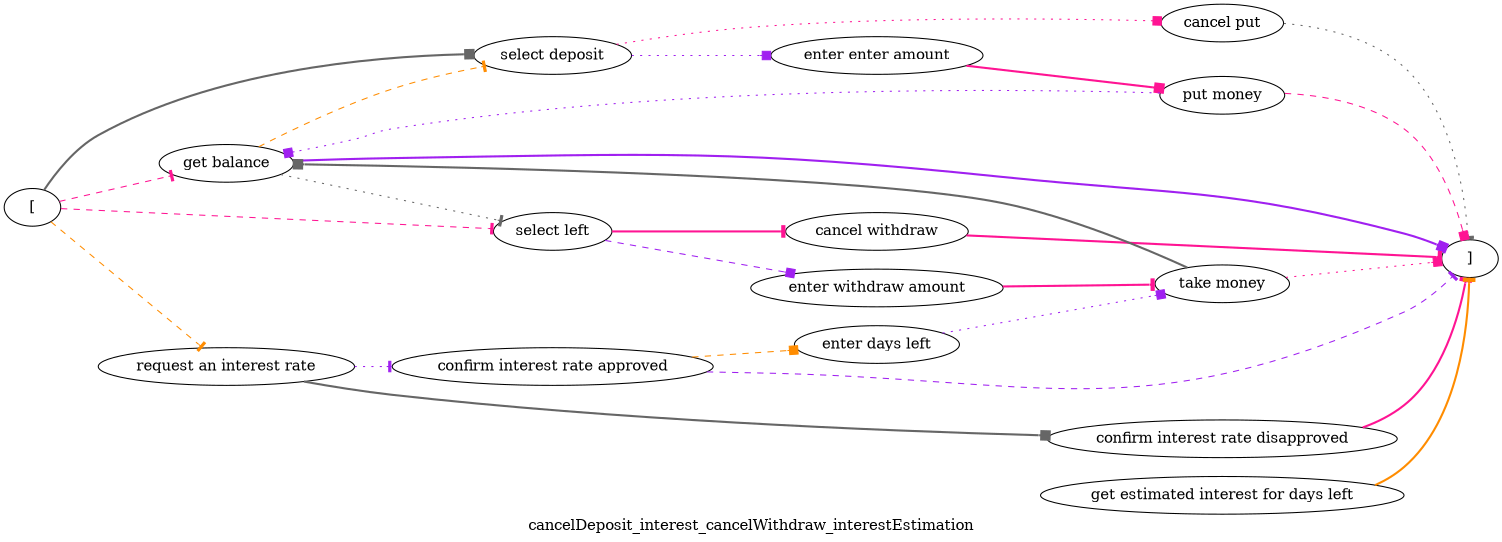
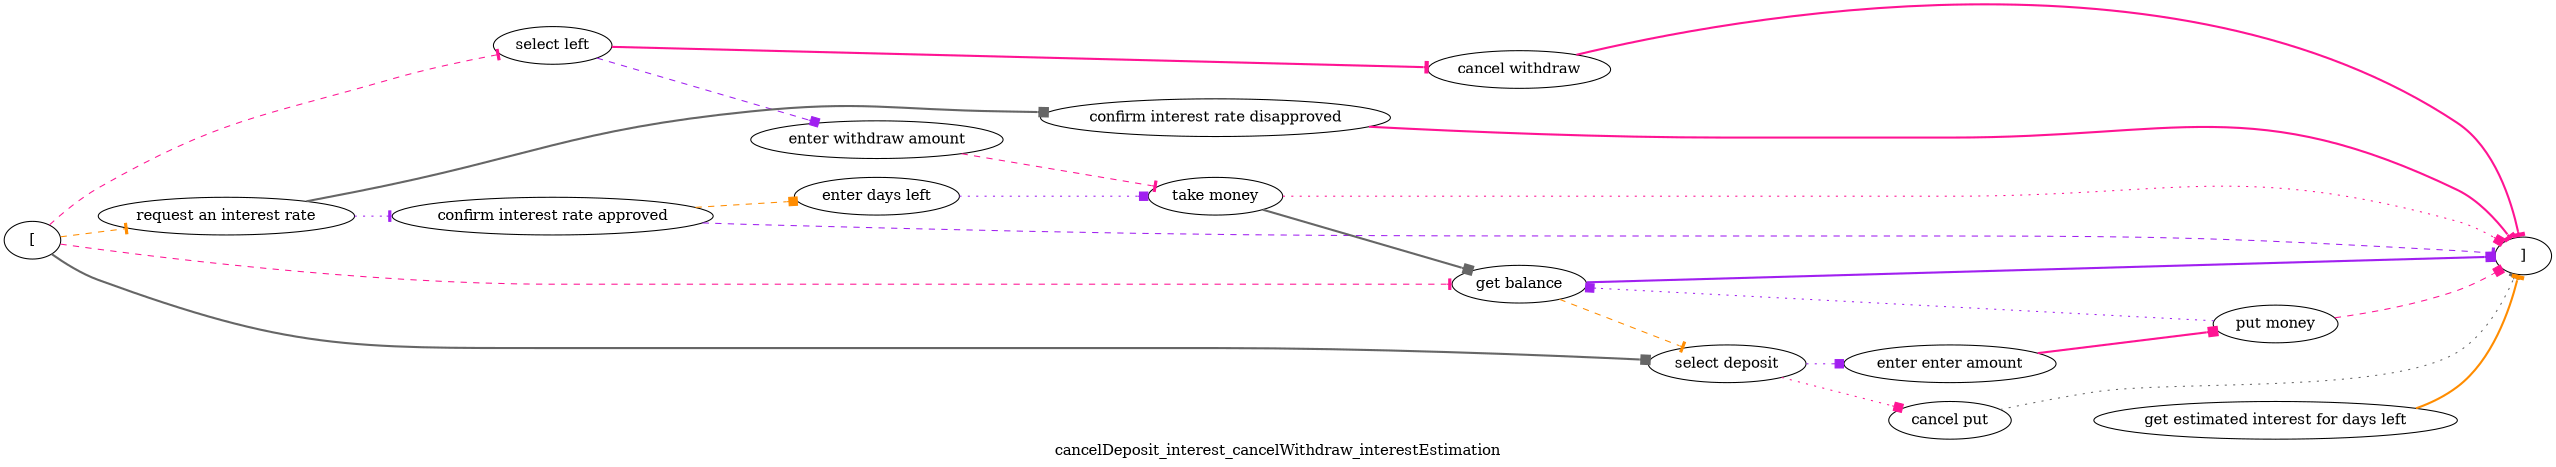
  digraph {
    label=cancelDeposit_interest_cancelWithdraw_interestEstimation
    rankdir=LR
    edge [arrowhead=box color=deeppink style=bold]
    n1 [label="get balance"]
    n2 [label="]"]
    n3 [label="select deposit"]
    n4 [label="select left"]
    n5 [label="enter enter amount"]
    n6 [label="cancel put"]
    n7 [label="enter withdraw amount"]
    n8 [label="cancel withdraw"]
    n9 [label="["]
    n10 [label="request an interest rate"]
    n11 [label="confirm interest rate approved"]
    n12 [label="confirm interest rate disapproved"]
    n13 [label="put money"]
    n14 [label="take money"]
    n15 [label="enter days left"]
    n16 [label="get estimated interest for days left"]
    n1 -> n2 [color=purple]
    n1 -> n3 [arrowhead=tee color=darkorange style=dashed]
-   n1 -> n4 [arrowhead=tee color=gray40 style=dotted]
    n3 -> n5 [color=purple style=dotted]
    n3 -> n6 [style=dotted]
    n4 -> n7 [color=purple style=dashed]
    n4 -> n8 [arrowhead=tee]
    n5 -> n13
    n6 -> n2 [arrowhead=tee color=gray40 style=dotted]
-   n7 -> n14 [arrowhead=tee]
+   n7 -> n14 [arrowhead=tee style=dashed]
    n8 -> n2 [arrowhead=tee]
    n9 -> n1 [arrowhead=tee style=dashed]
    n9 -> n3 [color=gray40]
    n9 -> n4 [arrowhead=tee style=dashed]
    n9 -> n10 [arrowhead=tee color=darkorange style=dashed]
    n10 -> n11 [arrowhead=tee color=purple style=dotted]
    n10 -> n12 [color=gray40]
    n11 -> n2 [arrowhead=tee color=purple style=dashed]
    n11 -> n15 [color=darkorange style=dashed]
    n12 -> n2 [arrowhead=tee]
    n13 -> n1 [color=purple style=dotted]
    n13 -> n2 [style=dashed]
    n14 -> n1 [color=gray40]
    n14 -> n2 [style=dotted]
    n15 -> n14 [color=purple style=dotted]
    n16 -> n2 [arrowhead=tee color=darkorange]
  }
